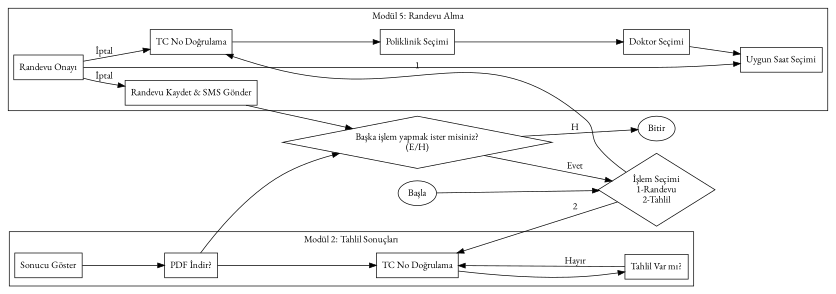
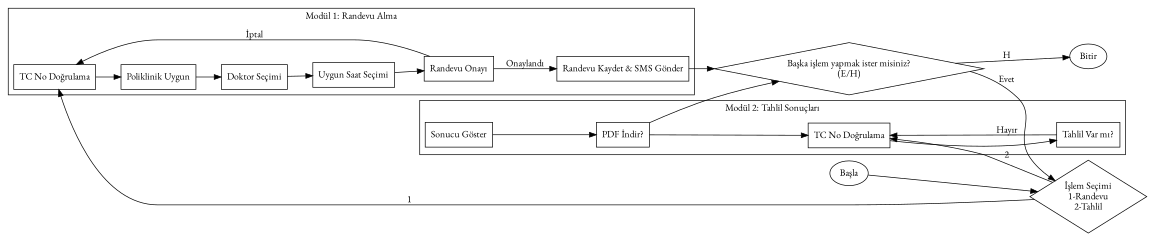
  digraph {
    fontname="EB Garamond"
    rankdir=LR
    node [fontname="EB Garamond" shape=box]
    edge [fontname="EB Garamond"]
    n1 [label="TC No Doğrulama"]
-   n2 [label="Poliklinik Seçimi"]
+   n2 [label="Poliklinik Uygun"]
    n3 [label="Doktor Seçimi"]
    n4 [label="Uygun Saat Seçimi"]
    n5 [label="Randevu Onayı"]
    n6 [label="Randevu Kaydet & SMS Gönder"]
    n7 [label="TC No Doğrulama"]
    n8 [label="Tahlil Var mı?"]
    n9 [label="Sonucu Göster"]
    n10 [label="PDF İndir?"]
    n11 [label="Başka işlem yapmak ister misiniz?\n(E/H)" shape=diamond]
    n12 [label="İşlem Seçimi\n1-Randevu\n2-Tahlil" shape=diamond]
    n13 [label=Bitir shape=ellipse]
    n14 [label="Başla" shape=ellipse]
    subgraph cluster_1 {
-     label="Modül 5: Randevu Alma"
+     label="Modül 1: Randevu Alma"
      n1
      n2
      n3
      n4
      n5
      n6
    }
    subgraph cluster_2 {
      label="Modül 2: Tahlil Sonuçları"
      n7
      n8
      n9
      n10
    }
    n1 -> n2
    n2 -> n3
    n3 -> n4
-   n5 -> n4
+   n4 -> n5
    n5 -> n1 [label="İptal"]
-   n5 -> n6 [label="İptal"]
+   n5 -> n6 [label="Onaylandı"]
    n6 -> n11
    n7 -> n8
    n8 -> n7 [label="Hayır"]
    n9 -> n10
    n10 -> n7
    n10 -> n11
    n11 -> n12 [label=Evet]
    n11 -> n13 [label=H]
    n12 -> n1 [label=1]
    n12 -> n7 [label=2]
    n14 -> n12
  }
